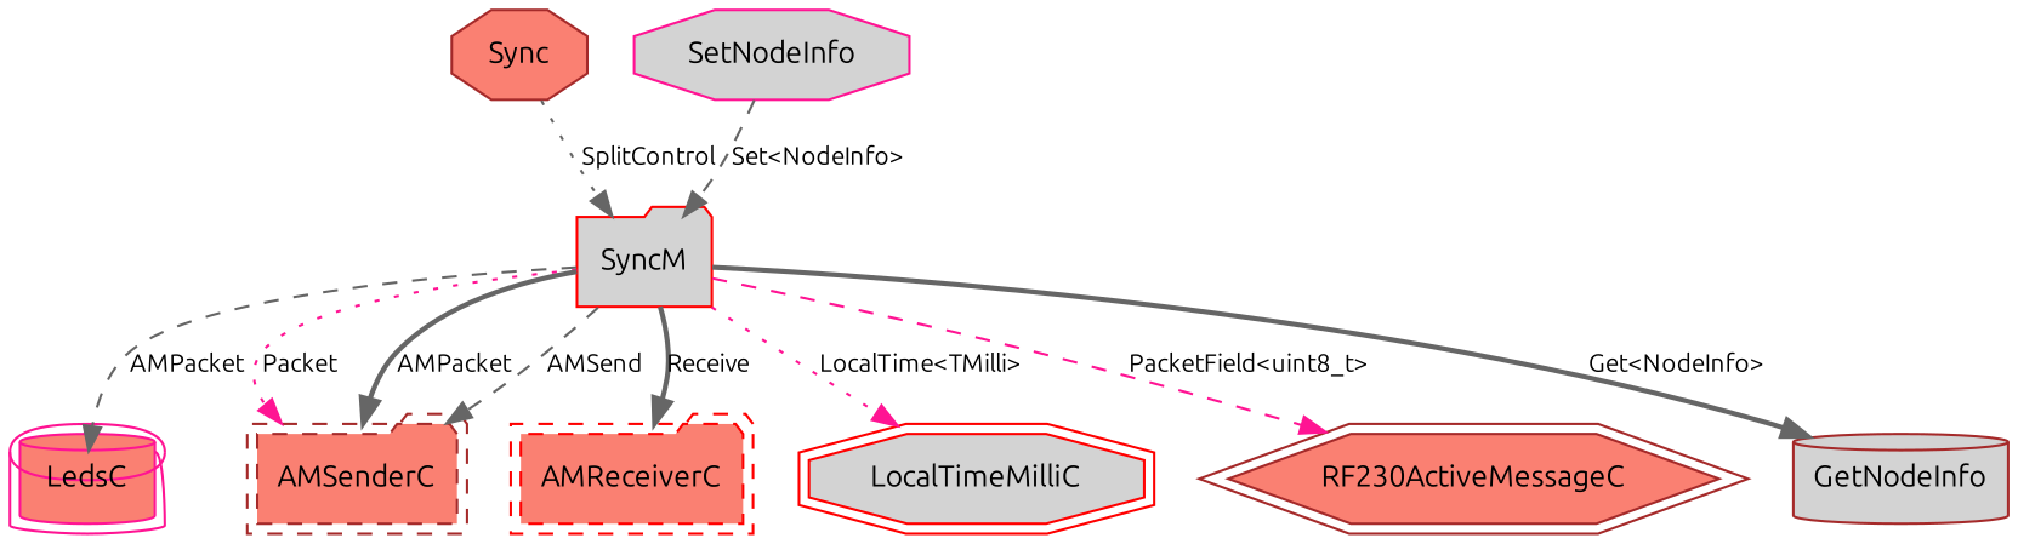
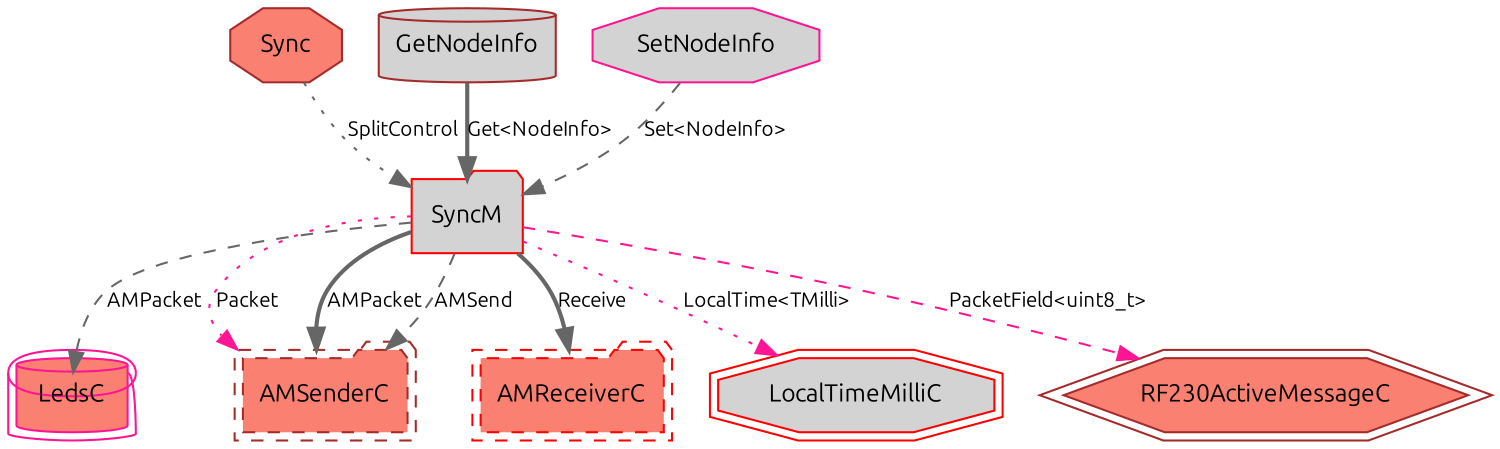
  digraph {
    fontname=Ubuntu
    node [color=brown fillcolor=salmon fontname=Ubuntu fontsize=12 shape=octagon style=filled peripheries=2]
    edge [color=gray40 fontname=Ubuntu fontsize=10 style=dashed]
    n1 [label=Sync peripheries=""]
    SyncM [color=red fillcolor=lightgrey shape=folder peripheries=""]
    LedsC [color=deeppink shape=cylinder]
    n4 [label=AMSenderC shape=folder style="dashed,filled"]
    n5 [color=red label=AMReceiverC shape=folder style="dashed,filled"]
    LocalTimeMilliC [color=red fillcolor=lightgrey]
    RF230ActiveMessageC [shape=hexagon]
    n8 [fillcolor=lightgrey label=GetNodeInfo shape=cylinder peripheries=""]
    n9 [color=deeppink fillcolor=lightgrey label=SetNodeInfo peripheries=""]
    n1 -> SyncM [label=SplitControl style=dotted]
    SyncM -> LedsC [label=AMPacket]
    SyncM -> n4 [color=deeppink label=Packet style=dotted]
    SyncM -> n4 [label=AMPacket style=bold]
    SyncM -> n4 [label=AMSend]
    SyncM -> n5 [label=Receive style=bold]
    SyncM -> LocalTimeMilliC [color=deeppink label="LocalTime<TMilli>" style=dotted]
    SyncM -> RF230ActiveMessageC [color=deeppink label="PacketField<uint8_t>"]
-   SyncM -> n8 [label="Get<NodeInfo>" style=bold]
+   n8 -> SyncM [label="Get<NodeInfo>" style=bold]
    n9 -> SyncM [label="Set<NodeInfo>"]
  }
